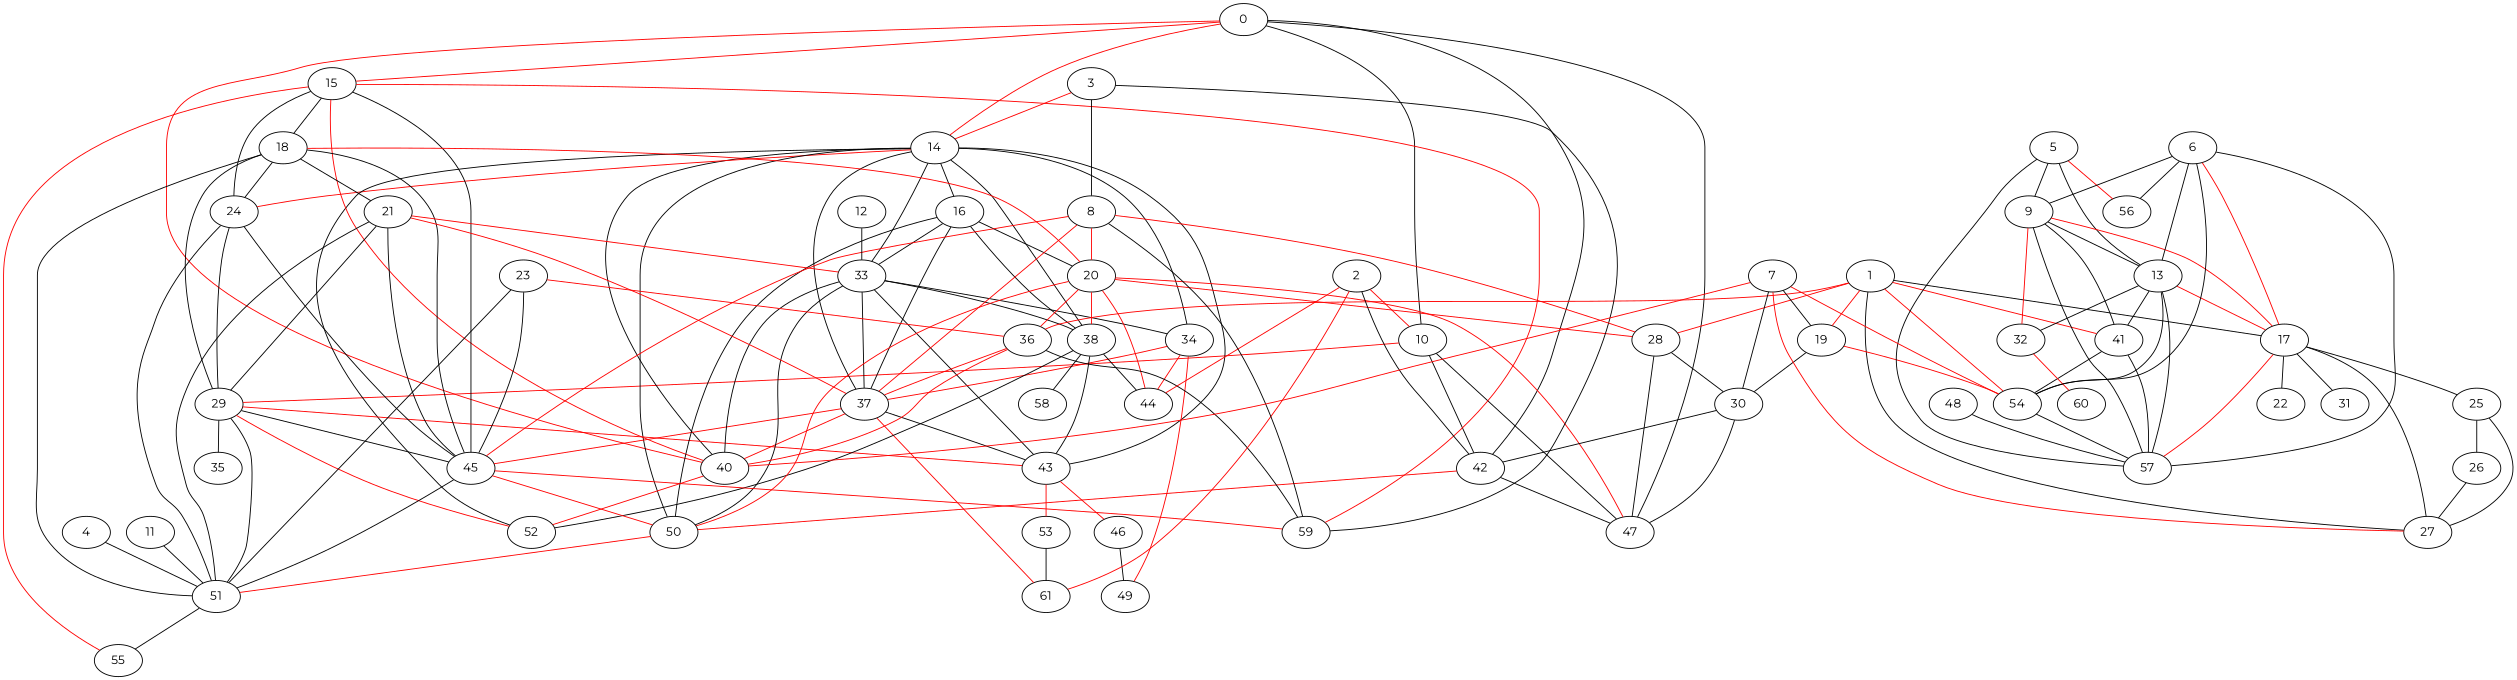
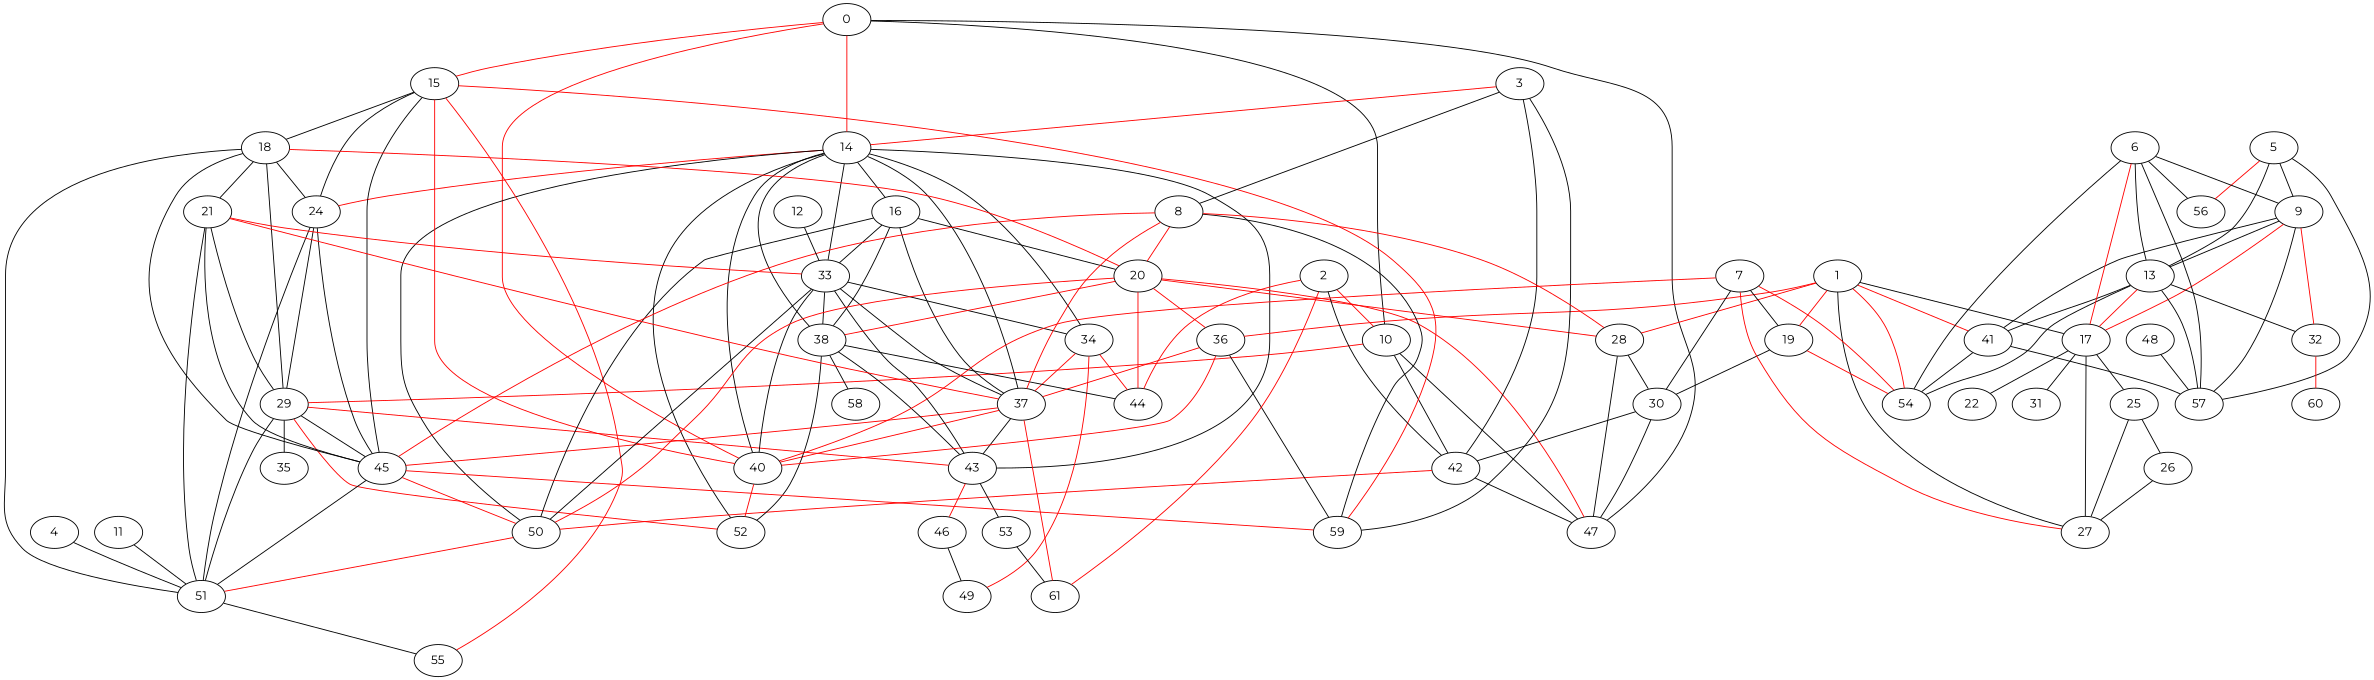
  graph {
    fontname=Montserrat
    node [fontname=Montserrat]
    edge [fontname=Montserrat]
    0
    10
    14
    15
    40
    42
    47
    29
    37
    33
    16
    24
    34
    38
    43
    50
    52
    59
    45
    18
    55
    51
    35
    61
    20
    44
    49
    58
    46
    53
    21
    1
    17
    19
    27
    28
    36
    41
    54
    57
    22
    25
    31
    30
    26
    2
    3
    8
    4
    5
    9
    13
    56
    32
    60
    6
    7
    11
    12
-   23
    48
    0 -- 10
    0 -- 14 [color=red]
    0 -- 15 [color=red]
    0 -- 40 [color=red]
-   0 -- 42
+   3 -- 42
    0 -- 47
    10 -- 42
    10 -- 47
    10 -- 29 [color=red]
    14 -- 40
    14 -- 37
    14 -- 33
    14 -- 16
    14 -- 24 [color=red]
    14 -- 34
    14 -- 38
    14 -- 43
    14 -- 50
    14 -- 52
    15 -- 40 [color=red]
    15 -- 24
    15 -- 59 [color=red]
    15 -- 45
    15 -- 18
    15 -- 55 [color=red]
    40 -- 52 [color=red]
    42 -- 47
    42 -- 50 [color=red]
    29 -- 43 [color=red]
    29 -- 52 [color=red]
    29 -- 45
    29 -- 51
    29 -- 35
    37 -- 40 [color=red]
    37 -- 43
    37 -- 45 [color=red]
    37 -- 61 [color=red]
    33 -- 40
    33 -- 37
    33 -- 34
    33 -- 38
    33 -- 43
    33 -- 50
    16 -- 37
    16 -- 33
    16 -- 38
    16 -- 50
    16 -- 20
    24 -- 29
    24 -- 45
    24 -- 51
    34 -- 37 [color=red]
    34 -- 44 [color=red]
    34 -- 49 [color=red]
    38 -- 43
    38 -- 52
    38 -- 44
    38 -- 58
    43 -- 46 [color=red]
-   43 -- 53 [color=red]
+   43 -- 53 [color=black]
    50 -- 51 [color=red]
    45 -- 50 [color=red]
    45 -- 59 [color=red]
    45 -- 51
    18 -- 29
    18 -- 24
    18 -- 45
    18 -- 51
    18 -- 20 [color=red]
    18 -- 21
    51 -- 55
    20 -- 47 [color=red]
    20 -- 38 [color=red]
    20 -- 50 [color=red]
    20 -- 44 [color=red]
    20 -- 28 [color=red]
    20 -- 36 [color=red]
    46 -- 49
    53 -- 61
    21 -- 29
    21 -- 37 [color=red]
    21 -- 33 [color=red]
    21 -- 45
    21 -- 51
    1 -- 17
    1 -- 19 [color=red]
    1 -- 27
    1 -- 28 [color=red]
    1 -- 36 [color=red]
    1 -- 41 [color=red]
    1 -- 54 [color=red]
    17 -- 27
-   17 -- 57 [color=red]
    17 -- 22
    17 -- 25
    17 -- 31
    19 -- 54 [color=red]
    19 -- 30
    28 -- 47
    28 -- 30
    36 -- 40 [color=red]
    36 -- 37 [color=red]
    36 -- 59
    41 -- 54
    41 -- 57
-   54 -- 57
    25 -- 27
    25 -- 26
    30 -- 42
    30 -- 47
    26 -- 27
    2 -- 10 [color=red]
    2 -- 42
    2 -- 61 [color=red]
    2 -- 44 [color=red]
    3 -- 14 [color=red]
    3 -- 59
    3 -- 8
    8 -- 37 [color=red]
    8 -- 59
    8 -- 45 [color=red]
    8 -- 20 [color=red]
    8 -- 28 [color=red]
    4 -- 51
    5 -- 57
    5 -- 9
    5 -- 13
    5 -- 56 [color=red]
    9 -- 17 [color=red]
    9 -- 41
    9 -- 57
    9 -- 13
    9 -- 32 [color=red]
    13 -- 17 [color=red]
    13 -- 41
    13 -- 54
    13 -- 57
    13 -- 32
    32 -- 60 [color=red]
    6 -- 17 [color=red]
    6 -- 54
    6 -- 57
    6 -- 9
    6 -- 13
    6 -- 56
    7 -- 40 [color=red]
    7 -- 19
    7 -- 27 [color=red]
    7 -- 54 [color=red]
    7 -- 30
    11 -- 51
    12 -- 33
-   23 -- 45
-   23 -- 51
-   23 -- 36 [color=red]
    48 -- 57
  }
